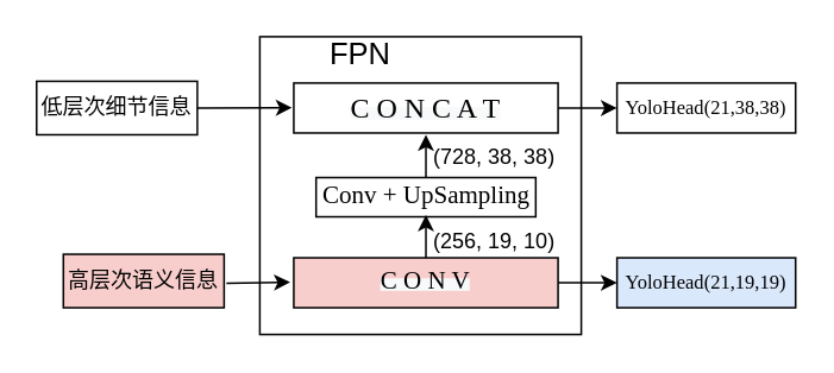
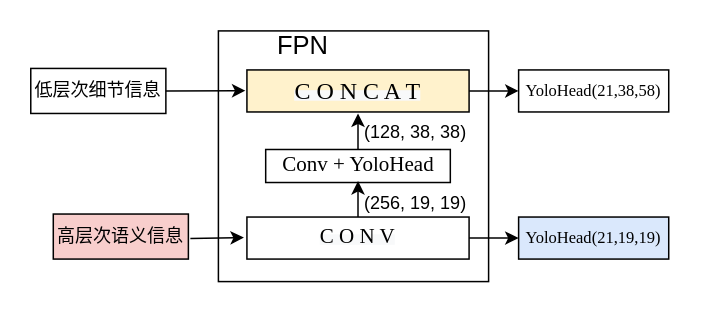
  <mxCell id="0" />
  <mxCell id="1" parent="0" />
  <mxCell id="2" value="低层次细节信息" style="rounded=0;whiteSpace=wrap;html=1;" vertex="1" parent="1"><mxGeometry x="20" y="45" width="90" height="30" as="geometry" /></mxCell>
  <mxCell id="3" value="" style="rounded=0;whiteSpace=wrap;html=1;strokeWidth=1;fontSize=7;" vertex="1" parent="1"><mxGeometry x="145" y="20" width="180" height="167" as="geometry" /></mxCell>
- <mxCell id="4" value="&lt;span style=&quot;color: rgb(0 , 0 , 0) ; font-style: normal ; letter-spacing: normal ; text-align: center ; text-indent: 0px ; text-transform: none ; word-spacing: 0px ; background-color: rgb(248 , 249 , 250) ; display: inline ; float: none&quot;&gt;&lt;font style=&quot;font-size: 14px&quot; face=&quot;Times New Roman&quot;&gt;C O N V&lt;/font&gt;&lt;/span&gt;" style="rounded=0;whiteSpace=wrap;html=1;strokeWidth=1;fontSize=7;fillColor=#f8cecc;" vertex="1" parent="1"><mxGeometry x="164" y="144" width="148" height="28" as="geometry" /></mxCell>
- <mxCell id="5" value="&lt;span style=&quot;color: rgb(0 , 0 , 0) ; font-style: normal ; letter-spacing: normal ; text-align: center ; text-indent: 0px ; text-transform: none ; word-spacing: 0px ; background-color: rgb(248 , 249 , 250) ; display: inline ; float: none&quot;&gt;&lt;font style=&quot;font-size: 16px&quot; face=&quot;Times New Roman&quot;&gt;C O N C A T&lt;/font&gt;&lt;/span&gt;" style="rounded=0;whiteSpace=wrap;html=1;strokeWidth=1;fontSize=7;" vertex="1" parent="1"><mxGeometry x="164" y="46" width="148" height="28" as="geometry" /></mxCell>
- <mxCell id="6" value="&lt;font face=&quot;Times New Roman&quot; style=&quot;font-size: 14px&quot;&gt;Conv + UpSampling&lt;/font&gt;" style="rounded=0;whiteSpace=wrap;html=1;strokeWidth=1;fontSize=7;" vertex="1" parent="1"><mxGeometry x="176.5" y="99" width="123" height="22" as="geometry" /></mxCell>
+ <mxCell id="4" value="&lt;span style=&quot;color: rgb(0 , 0 , 0) ; font-style: normal ; letter-spacing: normal ; text-align: center ; text-indent: 0px ; text-transform: none ; word-spacing: 0px ; background-color: rgb(248 , 249 , 250) ; display: inline ; float: none&quot;&gt;&lt;font style=&quot;font-size: 14px&quot; face=&quot;Times New Roman&quot;&gt;C O N V&lt;/font&gt;&lt;/span&gt;" style="rounded=0;whiteSpace=wrap;html=1;strokeWidth=1;fontSize=7;" vertex="1" parent="1"><mxGeometry x="164" y="144" width="148" height="28" as="geometry" /></mxCell>
+ <mxCell id="5" value="&lt;span style=&quot;color: rgb(0 , 0 , 0) ; font-style: normal ; letter-spacing: normal ; text-align: center ; text-indent: 0px ; text-transform: none ; word-spacing: 0px ; background-color: rgb(248 , 249 , 250) ; display: inline ; float: none&quot;&gt;&lt;font style=&quot;font-size: 16px&quot; face=&quot;Times New Roman&quot;&gt;C O N C A T&lt;/font&gt;&lt;/span&gt;" style="rounded=0;whiteSpace=wrap;html=1;strokeWidth=1;fontSize=7;fillColor=#fff2cc;" vertex="1" parent="1"><mxGeometry x="164" y="46" width="148" height="28" as="geometry" /></mxCell>
+ <mxCell id="6" value="&lt;font face=&quot;Times New Roman&quot; style=&quot;font-size: 14px&quot;&gt;Conv + YoloHead&lt;/font&gt;" style="rounded=0;whiteSpace=wrap;html=1;strokeWidth=1;fontSize=7;" vertex="1" parent="1"><mxGeometry x="176.5" y="99" width="123" height="22" as="geometry" /></mxCell>
  <mxCell id="7" value="&lt;font style=&quot;font-size: 17px&quot;&gt;FPN&lt;/font&gt;" style="text;html=1;resizable=0;autosize=1;align=center;verticalAlign=middle;points=[];fillColor=none;strokeColor=none;rounded=0;fontSize=7;" vertex="1" parent="1"><mxGeometry x="180" y="24" width="42" height="14" as="geometry" /></mxCell>
  <mxCell id="8" value="" style="endArrow=classic;html=1;exitX=0.5;exitY=0;exitDx=0;exitDy=0;" edge="1" parent="1" source="4"><mxGeometry width="50" height="50" relative="1" as="geometry"><mxPoint x="238" y="129" as="sourcePoint" /><mxPoint x="238" y="120" as="targetPoint" /></mxGeometry></mxCell>
  <mxCell id="9" value="" style="endArrow=classic;html=1;exitX=1;exitY=0.5;exitDx=0;exitDy=0;" edge="1" parent="1" source="4"><mxGeometry width="50" height="50" relative="1" as="geometry"><mxPoint x="308.5" y="157.66" as="sourcePoint" /><mxPoint x="345" y="158" as="targetPoint" /></mxGeometry></mxCell>
  <mxCell id="10" value="" style="endArrow=classic;html=1;exitX=1;exitY=0.5;exitDx=0;exitDy=0;" edge="1" parent="1"><mxGeometry width="50" height="50" relative="1" as="geometry"><mxPoint x="312" y="60.05" as="sourcePoint" /><mxPoint x="345" y="60" as="targetPoint" /></mxGeometry></mxCell>
  <mxCell id="11" value="" style="endArrow=classic;html=1;exitX=0.5;exitY=0;exitDx=0;exitDy=0;" edge="1" parent="1" source="6"><mxGeometry width="50" height="50" relative="1" as="geometry"><mxPoint x="237.8" y="85.5" as="sourcePoint" /><mxPoint x="238" y="75" as="targetPoint" /></mxGeometry></mxCell>
- <mxCell id="12" value="(728, 38, 38)" style="text;html=1;resizable=0;autosize=1;align=center;verticalAlign=middle;points=[];fillColor=none;strokeColor=none;rounded=0;" vertex="1" parent="1"><mxGeometry x="237" y="79" width="77" height="18" as="geometry" /></mxCell>
- <mxCell id="13" value="(256, 19, 10)" style="text;html=1;resizable=0;autosize=1;align=center;verticalAlign=middle;points=[];fillColor=none;strokeColor=none;rounded=0;" vertex="1" parent="1"><mxGeometry x="237" y="126" width="77" height="18" as="geometry" /></mxCell>
+ <mxCell id="12" value="(128, 38, 38)" style="text;html=1;resizable=0;autosize=1;align=center;verticalAlign=middle;points=[];fillColor=none;strokeColor=none;rounded=0;" vertex="1" parent="1"><mxGeometry x="237" y="79" width="77" height="18" as="geometry" /></mxCell>
+ <mxCell id="13" value="(256, 19, 19)" style="text;html=1;resizable=0;autosize=1;align=center;verticalAlign=middle;points=[];fillColor=none;strokeColor=none;rounded=0;" vertex="1" parent="1"><mxGeometry x="237" y="126" width="77" height="18" as="geometry" /></mxCell>
  <mxCell id="14" value="" style="endArrow=classic;html=1;exitX=1;exitY=0.5;exitDx=0;exitDy=0;" edge="1" parent="1" source="2"><mxGeometry width="50" height="50" relative="1" as="geometry"><mxPoint x="135" y="60" as="sourcePoint" /><mxPoint x="163" y="59.83" as="targetPoint" /></mxGeometry></mxCell>
  <mxCell id="15" value="" style="endArrow=classic;html=1;exitX=1.026;exitY=0.544;exitDx=0;exitDy=0;exitPerimeter=0;" edge="1" parent="1"><mxGeometry width="50" height="50" relative="1" as="geometry"><mxPoint x="126.34" y="158.32" as="sourcePoint" /><mxPoint x="162" y="157.71" as="targetPoint" /></mxGeometry></mxCell>
  <mxCell id="16" value="&lt;span&gt;高层次语义信息&lt;/span&gt;" style="rounded=0;whiteSpace=wrap;html=1;fillColor=#f8cecc;" vertex="1" parent="1"><mxGeometry x="35" y="142" width="90" height="30" as="geometry" /></mxCell>
- <mxCell id="17" value="&lt;font style=&quot;font-size: 11px&quot; face=&quot;Times New Roman&quot;&gt;YoloHead(21,38,38)&lt;/font&gt;" style="rounded=0;whiteSpace=wrap;html=1;strokeWidth=1;fontSize=7;" vertex="1" parent="1"><mxGeometry x="345" y="46" width="100" height="28" as="geometry" /></mxCell>
+ <mxCell id="17" value="&lt;font style=&quot;font-size: 11px&quot; face=&quot;Times New Roman&quot;&gt;YoloHead(21,38,58)&lt;/font&gt;" style="rounded=0;whiteSpace=wrap;html=1;strokeWidth=1;fontSize=7;" vertex="1" parent="1"><mxGeometry x="345" y="46" width="100" height="28" as="geometry" /></mxCell>
  <mxCell id="18" value="&lt;font style=&quot;font-size: 11px&quot; face=&quot;Times New Roman&quot;&gt;YoloHead(21,19,19)&lt;/font&gt;" style="rounded=0;whiteSpace=wrap;html=1;strokeWidth=1;fontSize=7;fillColor=#dae8fc;" vertex="1" parent="1"><mxGeometry x="345" y="144" width="100" height="28" as="geometry" /></mxCell>
